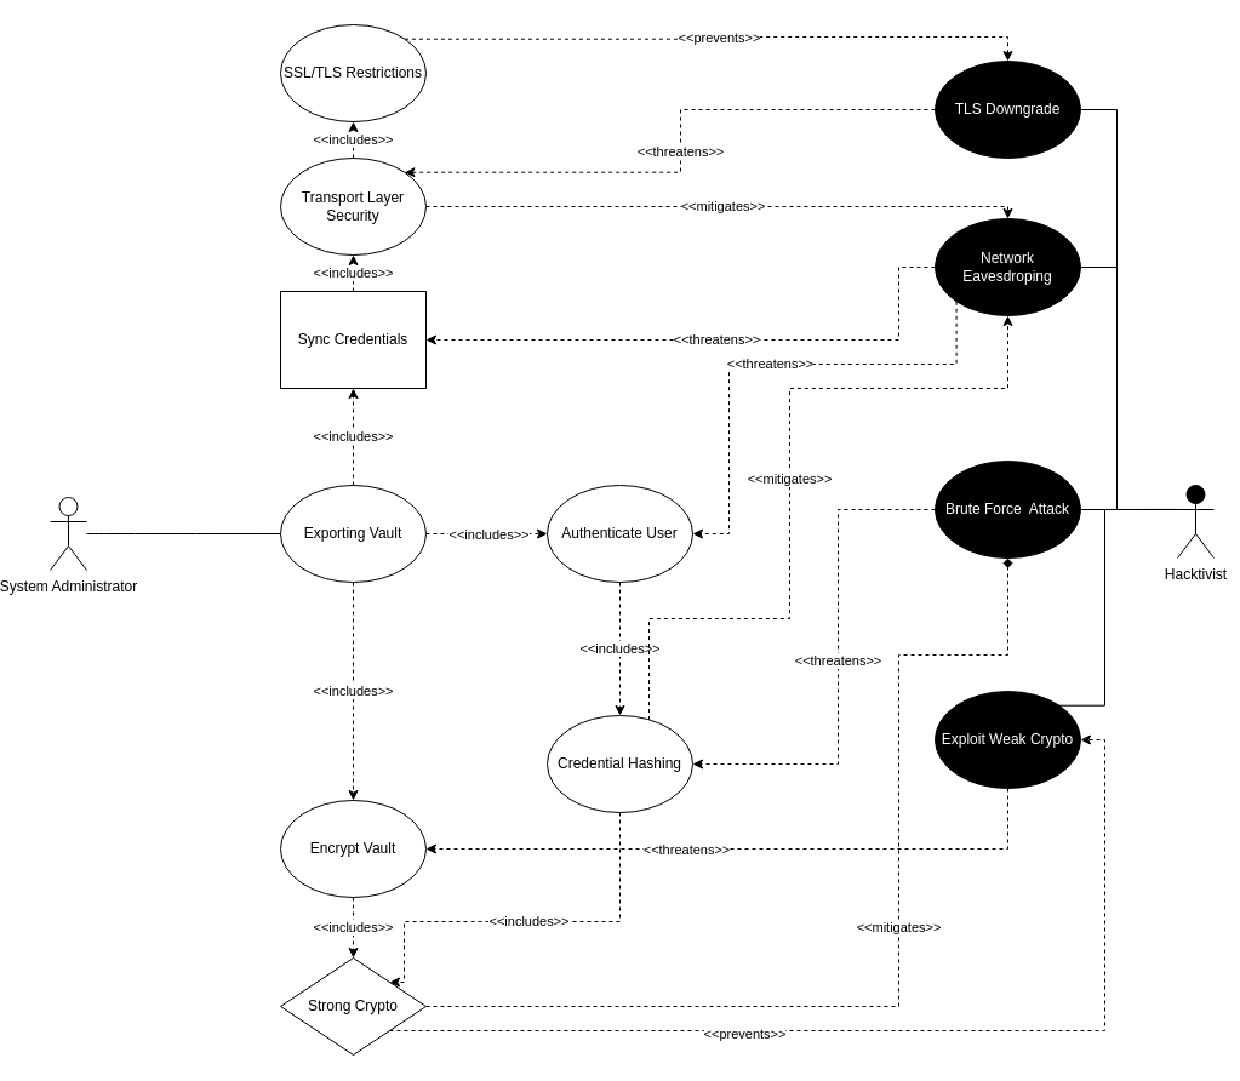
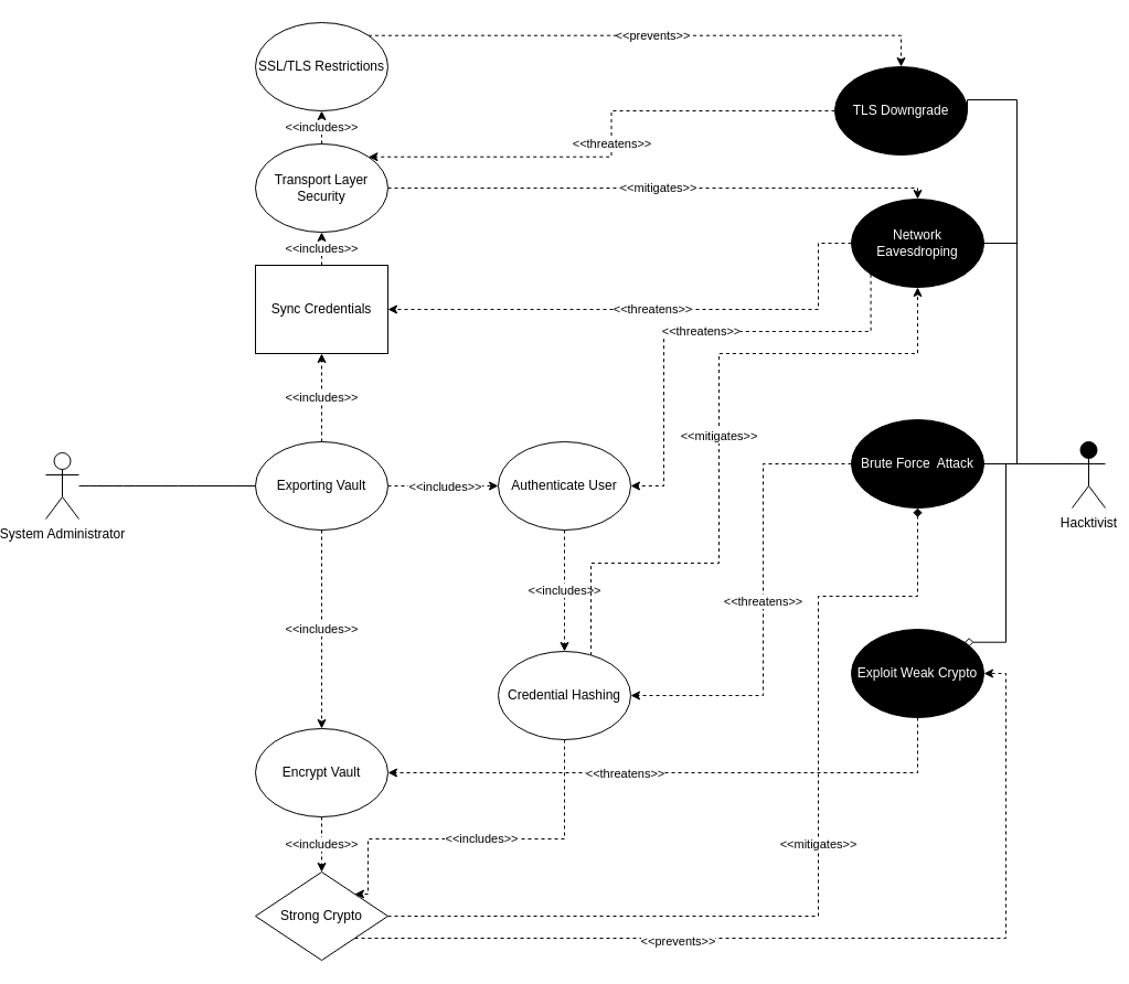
  <mxCell id="0" />
  <mxCell id="1" parent="0" />
  <mxCell id="2" style="edgeStyle=orthogonalEdgeStyle;curved=1;rounded=0;orthogonalLoop=1;jettySize=auto;html=1;entryX=0;entryY=0.5;entryDx=0;entryDy=0;endArrow=none;endFill=0;" parent="1" source="3" target="8" edge="1"><mxGeometry relative="1" as="geometry" /></mxCell>
  <mxCell id="3" value="System Administrator" style="shape=umlActor;verticalLabelPosition=bottom;verticalAlign=top;html=1;outlineConnect=0;" parent="1" vertex="1"><mxGeometry x="20" y="410" width="30" height="60" as="geometry" /></mxCell>
  <mxCell id="4" value="&amp;lt;&amp;lt;includes&amp;gt;&amp;gt;" style="rounded=0;orthogonalLoop=1;jettySize=auto;html=1;exitX=0.5;exitY=0;exitDx=0;exitDy=0;entryX=0.5;entryY=1;entryDx=0;entryDy=0;dashed=1;" parent="1" source="8" target="10" edge="1"><mxGeometry relative="1" as="geometry"><mxPoint x="380" y="380" as="sourcePoint" /></mxGeometry></mxCell>
  <mxCell id="5" value="&amp;lt;&amp;lt;includes&amp;gt;&amp;gt;" style="rounded=0;orthogonalLoop=1;jettySize=auto;html=1;entryX=0.5;entryY=0;entryDx=0;entryDy=0;dashed=1;" parent="1" source="8" target="12" edge="1"><mxGeometry relative="1" as="geometry" /></mxCell>
  <mxCell id="6" style="rounded=0;orthogonalLoop=1;jettySize=auto;html=1;exitX=1;exitY=0.5;exitDx=0;exitDy=0;entryX=0;entryY=0.5;entryDx=0;entryDy=0;dashed=1;edgeStyle=orthogonalEdgeStyle;" parent="1" source="8" target="25" edge="1"><mxGeometry relative="1" as="geometry"><Array as="points"><mxPoint x="400" y="440" /><mxPoint x="400" y="440" /></Array></mxGeometry></mxCell>
  <mxCell id="7" value="&amp;lt;&amp;lt;includes&amp;gt;&amp;gt;" style="edgeLabel;html=1;align=center;verticalAlign=middle;resizable=0;points=[];" parent="6" vertex="1" connectable="0"><mxGeometry x="0.21" y="1" relative="1" as="geometry"><mxPoint x="-10" y="1" as="offset" /></mxGeometry></mxCell>
  <mxCell id="8" value="Exporting Vault" style="ellipse;whiteSpace=wrap;html=1;" parent="1" vertex="1"><mxGeometry x="210" y="400" width="120" height="80" as="geometry" /></mxCell>
  <mxCell id="9" value="&amp;lt;&amp;lt;includes&amp;gt;&amp;gt;" style="edgeStyle=none;rounded=0;orthogonalLoop=1;jettySize=auto;html=1;exitX=0.5;exitY=0;exitDx=0;exitDy=0;entryX=0.5;entryY=1;entryDx=0;entryDy=0;dashed=1;" parent="1" source="10" target="23" edge="1"><mxGeometry relative="1" as="geometry" /></mxCell>
  <mxCell id="10" value="Sync Credentials" style="whiteSpace=wrap;html=1;rounded=0;" parent="1" vertex="1"><mxGeometry x="210" y="240" width="120" height="80" as="geometry" /></mxCell>
  <mxCell id="11" value="&amp;lt;&amp;lt;includes&amp;gt;&amp;gt;" style="edgeStyle=none;rounded=0;orthogonalLoop=1;jettySize=auto;html=1;exitX=0.5;exitY=1;exitDx=0;exitDy=0;entryX=0.5;entryY=0;entryDx=0;entryDy=0;dashed=1;" parent="1" source="12" target="37" edge="1"><mxGeometry relative="1" as="geometry" /></mxCell>
  <mxCell id="12" value="Encrypt Vault" style="ellipse;whiteSpace=wrap;html=1;" parent="1" vertex="1"><mxGeometry x="210" y="660" width="120" height="80" as="geometry" /></mxCell>
  <mxCell id="13" style="edgeStyle=orthogonalEdgeStyle;rounded=0;orthogonalLoop=1;jettySize=auto;html=1;entryX=1;entryY=0.5;entryDx=0;entryDy=0;endArrow=none;endFill=0;" parent="1" target="20" edge="1"><mxGeometry relative="1" as="geometry"><mxPoint x="920" y="420" as="sourcePoint" /><Array as="points"><mxPoint x="900" y="420" /><mxPoint x="900" y="220" /></Array></mxGeometry></mxCell>
  <mxCell id="14" style="edgeStyle=orthogonalEdgeStyle;rounded=0;orthogonalLoop=1;jettySize=auto;html=1;exitX=0;exitY=0.333;exitDx=0;exitDy=0;exitPerimeter=0;entryX=1;entryY=0.5;entryDx=0;entryDy=0;endArrow=none;endFill=0;" parent="1" source="17" target="30" edge="1"><mxGeometry relative="1" as="geometry" /></mxCell>
- <mxCell id="15" style="rounded=0;orthogonalLoop=1;jettySize=auto;html=1;exitX=0;exitY=0.333;exitDx=0;exitDy=0;exitPerimeter=0;edgeStyle=orthogonalEdgeStyle;entryX=1;entryY=0;entryDx=0;entryDy=0;endArrow=none;endFill=0;" parent="1" source="17" edge="1" target="33"><mxGeometry relative="1" as="geometry"><mxPoint x="870" y="580" as="targetPoint" /><Array as="points"><mxPoint x="890" y="420" /><mxPoint x="890" y="582" /></Array></mxGeometry></mxCell>
+ <mxCell id="15" style="rounded=0;orthogonalLoop=1;jettySize=auto;html=1;exitX=0;exitY=0.333;exitDx=0;exitDy=0;exitPerimeter=0;edgeStyle=orthogonalEdgeStyle;entryX=1;entryY=0;entryDx=0;entryDy=0;endArrow=diamond;endFill=0;" parent="1" source="17" edge="1" target="33"><mxGeometry relative="1" as="geometry"><mxPoint x="870" y="580" as="targetPoint" /><Array as="points"><mxPoint x="890" y="420" /><mxPoint x="890" y="582" /></Array></mxGeometry></mxCell>
  <mxCell id="16" style="edgeStyle=orthogonalEdgeStyle;rounded=0;orthogonalLoop=1;jettySize=auto;html=1;exitX=0;exitY=0.333;exitDx=0;exitDy=0;exitPerimeter=0;entryX=1;entryY=0.5;entryDx=0;entryDy=0;endArrow=none;endFill=0;sourcePerimeterSpacing=8;targetPerimeterSpacing=8;" edge="1" parent="1" source="17" target="39"><mxGeometry relative="1" as="geometry"><Array as="points"><mxPoint x="900" y="420" /><mxPoint x="900" y="90" /></Array></mxGeometry></mxCell>
  <mxCell id="17" value="Hacktivist" style="shape=umlActor;verticalLabelPosition=bottom;verticalAlign=top;html=1;outlineConnect=0;fillColor=#000000;" parent="1" vertex="1"><mxGeometry x="950" y="400" width="30" height="60" as="geometry" /></mxCell>
  <mxCell id="18" value="&amp;lt;&amp;lt;threatens&amp;gt;&amp;gt;" style="rounded=0;orthogonalLoop=1;jettySize=auto;html=1;exitX=0;exitY=0.5;exitDx=0;exitDy=0;entryX=1;entryY=0.5;entryDx=0;entryDy=0;dashed=1;edgeStyle=orthogonalEdgeStyle;" parent="1" source="20" target="10" edge="1"><mxGeometry relative="1" as="geometry"><Array as="points"><mxPoint x="720" y="220" /><mxPoint x="720" y="280" /></Array></mxGeometry></mxCell>
  <mxCell id="19" value="&amp;lt;&amp;lt;threatens&amp;gt;&amp;gt;" style="edgeStyle=orthogonalEdgeStyle;rounded=0;orthogonalLoop=1;jettySize=auto;html=1;exitX=0;exitY=1;exitDx=0;exitDy=0;dashed=1;" parent="1" source="20" edge="1"><mxGeometry relative="1" as="geometry"><Array as="points"><mxPoint x="768" y="300" /><mxPoint x="580" y="300" /><mxPoint x="580" y="440" /></Array><mxPoint x="550" y="440" as="targetPoint" /></mxGeometry></mxCell>
  <mxCell id="20" value="&lt;span style=&quot;background-color: rgb(0 , 0 , 0)&quot;&gt;&lt;font color=&quot;#FFFFFF&quot;&gt;Network Eavesdroping&lt;/font&gt;&lt;/span&gt;" style="ellipse;whiteSpace=wrap;html=1;fillColor=#000000;" parent="1" vertex="1"><mxGeometry x="750" y="180" width="120" height="80" as="geometry" /></mxCell>
  <mxCell id="21" value="&amp;lt;&amp;lt;mitigates&amp;gt;&amp;gt;" style="edgeStyle=orthogonalEdgeStyle;rounded=0;orthogonalLoop=1;jettySize=auto;html=1;exitX=1;exitY=0.5;exitDx=0;exitDy=0;entryX=0.5;entryY=0;entryDx=0;entryDy=0;dashed=1;" parent="1" source="23" target="20" edge="1"><mxGeometry relative="1" as="geometry"><Array as="points"><mxPoint x="810" y="170" /></Array></mxGeometry></mxCell>
  <mxCell id="22" value="&amp;lt;&amp;lt;includes&amp;gt;&amp;gt;" style="edgeStyle=orthogonalEdgeStyle;rounded=0;orthogonalLoop=1;jettySize=auto;html=1;exitX=0.5;exitY=0;exitDx=0;exitDy=0;entryX=0.5;entryY=1;entryDx=0;entryDy=0;dashed=1;endArrow=classic;endFill=1;sourcePerimeterSpacing=8;targetPerimeterSpacing=8;" edge="1" parent="1" source="23" target="42"><mxGeometry relative="1" as="geometry" /></mxCell>
  <mxCell id="23" value="Transport Layer Security" style="ellipse;whiteSpace=wrap;html=1;fillColor=#FFFFFF;" parent="1" vertex="1"><mxGeometry x="210" y="130" width="120" height="80" as="geometry" /></mxCell>
  <mxCell id="24" value="&amp;lt;&amp;lt;includes&amp;gt;&amp;gt;" style="edgeStyle=orthogonalEdgeStyle;rounded=0;orthogonalLoop=1;jettySize=auto;html=1;exitX=0.5;exitY=1;exitDx=0;exitDy=0;dashed=1;" parent="1" source="25" target="28" edge="1"><mxGeometry relative="1" as="geometry" /></mxCell>
  <mxCell id="25" value="Authenticate User" style="ellipse;whiteSpace=wrap;html=1;fillColor=#FFFFFF;" parent="1" vertex="1"><mxGeometry x="430" y="400" width="120" height="80" as="geometry" /></mxCell>
  <mxCell id="26" value="&amp;lt;&amp;lt;mitigates&amp;gt;&amp;gt;" style="rounded=0;orthogonalLoop=1;jettySize=auto;html=1;exitX=0.7;exitY=0.045;exitDx=0;exitDy=0;entryX=0.5;entryY=1;entryDx=0;entryDy=0;dashed=1;exitPerimeter=0;edgeStyle=orthogonalEdgeStyle;" parent="1" source="28" target="20" edge="1"><mxGeometry relative="1" as="geometry"><Array as="points"><mxPoint x="514" y="510" /><mxPoint x="630" y="510" /><mxPoint x="630" y="320" /><mxPoint x="810" y="320" /></Array></mxGeometry></mxCell>
  <mxCell id="27" value="&amp;lt;&amp;lt;includes&amp;gt;&amp;gt;" style="edgeStyle=orthogonalEdgeStyle;rounded=0;orthogonalLoop=1;jettySize=auto;html=1;exitX=0.5;exitY=1;exitDx=0;exitDy=0;entryX=1;entryY=0;entryDx=0;entryDy=0;endArrow=classic;sourcePerimeterSpacing=8;targetPerimeterSpacing=8;dashed=1;endFill=1;" edge="1" parent="1" source="28" target="37"><mxGeometry relative="1" as="geometry"><Array as="points"><mxPoint x="490" y="760" /><mxPoint x="312" y="760" /></Array></mxGeometry></mxCell>
  <mxCell id="28" value="Credential Hashing" style="ellipse;whiteSpace=wrap;html=1;fillColor=#FFFFFF;" parent="1" vertex="1"><mxGeometry x="430" y="590" width="120" height="80" as="geometry" /></mxCell>
  <mxCell id="29" value="&amp;lt;&amp;lt;threatens&amp;gt;&amp;gt;" style="edgeStyle=orthogonalEdgeStyle;rounded=0;orthogonalLoop=1;jettySize=auto;html=1;exitX=0;exitY=0.5;exitDx=0;exitDy=0;dashed=1;" parent="1" source="30" edge="1"><mxGeometry relative="1" as="geometry"><mxPoint x="550" y="630" as="targetPoint" /><Array as="points"><mxPoint x="670" y="420" /><mxPoint x="670" y="630" /></Array></mxGeometry></mxCell>
  <mxCell id="30" value="&lt;font color=&quot;#FFFFFF&quot;&gt;&lt;span style=&quot;background-color: rgb(0 , 0 , 0)&quot;&gt;B&lt;/span&gt;rute Force&amp;nbsp; Attack&lt;/font&gt;" style="ellipse;whiteSpace=wrap;html=1;fillColor=#000000;" parent="1" vertex="1"><mxGeometry x="750" y="380" width="120" height="80" as="geometry" /></mxCell>
  <mxCell id="31" style="edgeStyle=orthogonalEdgeStyle;rounded=0;orthogonalLoop=1;jettySize=auto;html=1;exitX=0.5;exitY=1;exitDx=0;exitDy=0;entryX=1;entryY=0.5;entryDx=0;entryDy=0;dashed=1;" parent="1" source="33" target="12" edge="1"><mxGeometry relative="1" as="geometry" /></mxCell>
  <mxCell id="32" value="&amp;lt;&amp;lt;threatens&amp;gt;&amp;gt;" style="edgeLabel;html=1;align=center;verticalAlign=middle;resizable=0;points=[];" parent="31" vertex="1" connectable="0"><mxGeometry x="0.372" y="2" relative="1" as="geometry"><mxPoint x="48" y="-2" as="offset" /></mxGeometry></mxCell>
  <mxCell id="33" value="&lt;font color=&quot;#FFFFFF&quot;&gt;Exploit Weak Crypto&lt;/font&gt;" style="ellipse;whiteSpace=wrap;html=1;fillColor=#000000;" parent="1" vertex="1"><mxGeometry x="750" y="570" width="120" height="80" as="geometry" /></mxCell>
  <mxCell id="34" style="edgeStyle=orthogonalEdgeStyle;rounded=0;orthogonalLoop=1;jettySize=auto;html=1;exitX=1;exitY=1;exitDx=0;exitDy=0;entryX=1;entryY=0.5;entryDx=0;entryDy=0;dashed=1;" parent="1" source="37" target="33" edge="1"><mxGeometry relative="1" as="geometry" /></mxCell>
  <mxCell id="35" value="&amp;lt;&amp;lt;prevents&amp;gt;&amp;gt;" style="edgeLabel;html=1;align=center;verticalAlign=middle;resizable=0;points=[];" parent="34" vertex="1" connectable="0"><mxGeometry x="-0.313" y="-2" relative="1" as="geometry"><mxPoint as="offset" /></mxGeometry></mxCell>
  <mxCell id="36" value="&amp;lt;&amp;lt;mitigates&amp;gt;&amp;gt;" style="edgeStyle=orthogonalEdgeStyle;rounded=0;orthogonalLoop=1;jettySize=auto;html=1;exitX=1;exitY=0.5;exitDx=0;exitDy=0;entryX=0.5;entryY=1;entryDx=0;entryDy=0;dashed=1;endArrow=diamond;" parent="1" source="37" target="30" edge="1"><mxGeometry x="0.071" relative="1" as="geometry"><Array as="points"><mxPoint x="720" y="830" /><mxPoint x="720" y="540" /><mxPoint x="810" y="540" /></Array><mxPoint as="offset" /></mxGeometry></mxCell>
  <mxCell id="37" value="Strong Crypto" style="rhombus;whiteSpace=wrap;html=1;fillColor=#FFFFFF;" parent="1" vertex="1"><mxGeometry x="210" y="790" width="120" height="80" as="geometry" /></mxCell>
  <mxCell id="38" value="&amp;lt;&amp;lt;threatens&amp;gt;&amp;gt;" style="edgeStyle=orthogonalEdgeStyle;rounded=0;orthogonalLoop=1;jettySize=auto;html=1;exitX=0;exitY=0.5;exitDx=0;exitDy=0;entryX=1;entryY=0;entryDx=0;entryDy=0;endArrow=classic;endFill=1;sourcePerimeterSpacing=8;targetPerimeterSpacing=8;dashed=1;" edge="1" parent="1" source="39" target="23"><mxGeometry relative="1" as="geometry" /></mxCell>
- <mxCell id="39" value="&lt;font color=&quot;#FFFFFF&quot;&gt;TLS Downgrade&lt;/font&gt;" style="ellipse;whiteSpace=wrap;html=1;fillColor=#000000;" vertex="1" parent="1"><mxGeometry x="750" y="50" width="120" height="80" as="geometry" /></mxCell>
+ <mxCell id="39" value="&lt;font color=&quot;#FFFFFF&quot;&gt;TLS Downgrade&lt;/font&gt;" style="ellipse;whiteSpace=wrap;html=1;fillColor=#000000;" vertex="1" parent="1"><mxGeometry x="735" y="60" width="120" height="80" as="geometry" /></mxCell>
  <mxCell id="40" style="edgeStyle=orthogonalEdgeStyle;rounded=0;orthogonalLoop=1;jettySize=auto;html=1;exitX=1;exitY=0;exitDx=0;exitDy=0;entryX=0.5;entryY=0;entryDx=0;entryDy=0;dashed=1;endArrow=classic;endFill=1;sourcePerimeterSpacing=8;targetPerimeterSpacing=8;" edge="1" parent="1" source="42" target="39"><mxGeometry relative="1" as="geometry" /></mxCell>
  <mxCell id="41" value="&amp;lt;&amp;lt;prevents&amp;gt;&amp;gt;" style="edgeLabel;html=1;align=center;verticalAlign=middle;resizable=0;points=[];" vertex="1" connectable="0" parent="40"><mxGeometry x="0.007" relative="1" as="geometry"><mxPoint as="offset" /></mxGeometry></mxCell>
  <mxCell id="42" value="SSL/TLS Restrictions" style="ellipse;whiteSpace=wrap;html=1;fillColor=#FFFFFF;" vertex="1" parent="1"><mxGeometry x="210" y="20" width="120" height="80" as="geometry" /></mxCell>
